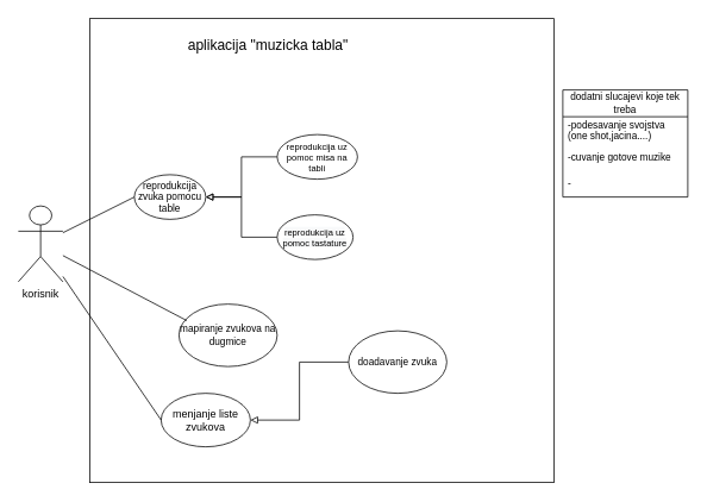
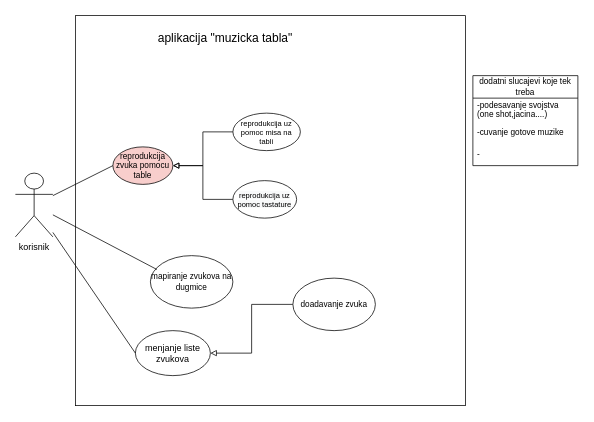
  <mxCell id="0" />
  <mxCell id="1" parent="0" />
  <mxCell id="2" value="korisnik&lt;br&gt;" style="shape=umlActor;verticalLabelPosition=bottom;verticalAlign=top;html=1;outlineConnect=0;" vertex="1" parent="1"><mxGeometry x="20" y="230" width="50" height="85" as="geometry" /></mxCell>
  <mxCell id="3" value="" style="whiteSpace=wrap;html=1;aspect=fixed;" vertex="1" parent="1"><mxGeometry x="100" y="20" width="520" height="520" as="geometry" /></mxCell>
  <mxCell id="4" value="aplikacija &quot;muzicka tabla&quot;" style="text;html=1;strokeColor=none;fillColor=none;align=center;verticalAlign=middle;whiteSpace=wrap;rounded=0;fontSize=16;" vertex="1" parent="1"><mxGeometry x="205" y="30" width="190" height="40" as="geometry" /></mxCell>
  <mxCell id="5" value="menjanje liste zvukova" style="ellipse;whiteSpace=wrap;html=1;fontSize=12;" vertex="1" parent="1"><mxGeometry x="180" y="440" width="100" height="60" as="geometry" /></mxCell>
  <mxCell id="6" value="" style="endArrow=none;html=1;rounded=0;fontSize=16;entryX=0;entryY=0.5;entryDx=0;entryDy=0;" edge="1" parent="1" source="2" target="5"><mxGeometry width="50" height="50" relative="1" as="geometry"><mxPoint x="50" y="210" as="sourcePoint" /><mxPoint x="100" y="160" as="targetPoint" /></mxGeometry></mxCell>
  <mxCell id="7" value="mapiranje zvukova na dugmice" style="ellipse;whiteSpace=wrap;html=1;fontSize=11;" vertex="1" parent="1"><mxGeometry x="200" y="340" width="110" height="70" as="geometry" /></mxCell>
- <mxCell id="8" value="reprodukcija zvuka pomocu table" style="ellipse;whiteSpace=wrap;html=1;fontSize=11;" vertex="1" parent="1"><mxGeometry x="150" y="195" width="80" height="50" as="geometry" /></mxCell>
+ <mxCell id="8" value="reprodukcija zvuka pomocu table" style="ellipse;whiteSpace=wrap;html=1;fontSize=11;fillColor=#f8cecc;" vertex="1" parent="1"><mxGeometry x="150" y="195" width="80" height="50" as="geometry" /></mxCell>
  <mxCell id="9" value="" style="edgeStyle=orthogonalEdgeStyle;rounded=0;orthogonalLoop=1;jettySize=auto;html=1;fontSize=8;endArrow=block;endFill=0;" edge="1" parent="1" source="10" target="8"><mxGeometry relative="1" as="geometry" /></mxCell>
  <mxCell id="10" value="reprodukcija uz pomoc misa na tabli" style="ellipse;whiteSpace=wrap;html=1;fontSize=10;" vertex="1" parent="1"><mxGeometry x="310" y="150" width="90" height="50" as="geometry" /></mxCell>
  <mxCell id="11" value="" style="edgeStyle=orthogonalEdgeStyle;rounded=0;orthogonalLoop=1;jettySize=auto;html=1;fontSize=8;endArrow=block;endFill=0;" edge="1" parent="1" source="12" target="8"><mxGeometry relative="1" as="geometry" /></mxCell>
  <mxCell id="12" value="&lt;span style=&quot;color: rgb(0, 0, 0); font-family: Helvetica; font-size: 10px; font-style: normal; font-variant-ligatures: normal; font-variant-caps: normal; font-weight: 400; letter-spacing: normal; orphans: 2; text-align: center; text-indent: 0px; text-transform: none; widows: 2; word-spacing: 0px; -webkit-text-stroke-width: 0px; background-color: rgb(248, 249, 250); text-decoration-thickness: initial; text-decoration-style: initial; text-decoration-color: initial; float: none; display: inline !important;&quot;&gt;reprodukcija uz pomoc tastature&lt;/span&gt;" style="ellipse;whiteSpace=wrap;html=1;fontSize=9;verticalAlign=middle;" vertex="1" parent="1"><mxGeometry x="310" y="240" width="85" height="50" as="geometry" /></mxCell>
  <mxCell id="13" value="" style="endArrow=none;html=1;rounded=0;fontSize=8;entryX=0;entryY=0.5;entryDx=0;entryDy=0;" edge="1" parent="1" source="2" target="8"><mxGeometry width="50" height="50" relative="1" as="geometry"><mxPoint x="220" y="240" as="sourcePoint" /><mxPoint x="270" y="190" as="targetPoint" /></mxGeometry></mxCell>
  <mxCell id="14" value="dodatni slucajevi koje tek treba" style="swimlane;fontStyle=0;childLayout=stackLayout;horizontal=1;startSize=30;horizontalStack=0;resizeParent=1;resizeParentMax=0;resizeLast=0;collapsible=1;marginBottom=0;whiteSpace=wrap;html=1;fontSize=11;" vertex="1" parent="1"><mxGeometry y="100" width="140" height="120" as="geometry" x="630" /></mxCell>
  <mxCell id="15" value="-podesavanje svojstva&lt;br&gt;(one shot,jacina....)" style="text;strokeColor=none;fillColor=none;align=left;verticalAlign=middle;spacingLeft=4;spacingRight=4;overflow=hidden;points=[[0,0.5],[1,0.5]];portConstraint=eastwest;rotatable=0;whiteSpace=wrap;html=1;fontSize=11;" vertex="1" parent="14"><mxGeometry y="30" width="140" height="30" as="geometry" /></mxCell>
  <mxCell id="16" value="-cuvanje gotove muzike" style="text;strokeColor=none;fillColor=none;align=left;verticalAlign=middle;spacingLeft=4;spacingRight=4;overflow=hidden;points=[[0,0.5],[1,0.5]];portConstraint=eastwest;rotatable=0;whiteSpace=wrap;html=1;fontSize=11;" vertex="1" parent="14"><mxGeometry y="60" width="140" height="30" as="geometry" /></mxCell>
  <mxCell id="17" value="-" style="text;strokeColor=none;fillColor=none;align=left;verticalAlign=middle;spacingLeft=4;spacingRight=4;overflow=hidden;points=[[0,0.5],[1,0.5]];portConstraint=eastwest;rotatable=0;whiteSpace=wrap;html=1;fontSize=11;" vertex="1" parent="14"><mxGeometry y="90" width="140" height="30" as="geometry" /></mxCell>
  <mxCell id="18" value="" style="endArrow=none;html=1;rounded=0;fontSize=11;entryX=0.079;entryY=0.264;entryDx=0;entryDy=0;entryPerimeter=0;" edge="1" parent="1" source="2" target="7"><mxGeometry width="50" height="50" relative="1" as="geometry"><mxPoint x="270" y="240" as="sourcePoint" /><mxPoint x="320" y="190" as="targetPoint" /></mxGeometry></mxCell>
  <mxCell id="19" value="" style="edgeStyle=orthogonalEdgeStyle;rounded=0;orthogonalLoop=1;jettySize=auto;html=1;fontSize=11;endArrow=block;endFill=0;entryX=1;entryY=0.5;entryDx=0;entryDy=0;" edge="1" parent="1" source="20" target="5"><mxGeometry relative="1" as="geometry" /></mxCell>
  <mxCell id="20" value="doadavanje zvuka" style="ellipse;whiteSpace=wrap;html=1;fontSize=11;" vertex="1" parent="1"><mxGeometry x="390" y="370" width="110" height="70" as="geometry" /></mxCell>
